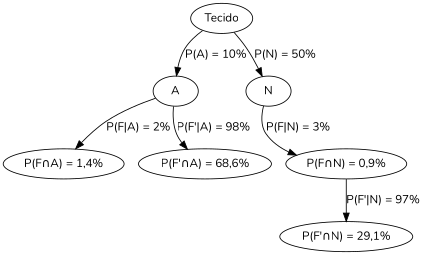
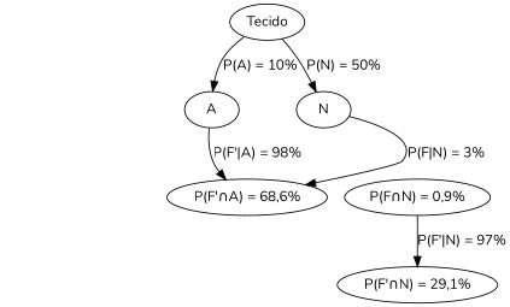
  digraph {
    fontname=Nunito
    ordering=out
    node [fontname=Nunito]
    edge [fontname=Nunito]
    n1 [label=Tecido]
    n2 [label=A]
    n3 [label=N]
-   n4 [label="P(F∩A) = 1,4%"]
    n5 [label="P(F'∩A) = 68,6%"]
    n6 [label="P(F∩N) = 0,9%"]
    n7 [label="P(F'∩N) = 29,1%"]
    n1 -> n2 [label="P(A) = 10%"]
    n1 -> n3 [label="P(N) = 50%"]
-   n2 -> n4 [label="P(F|A) = 2%"]
    n2 -> n5 [label="P(F'|A) = 98%"]
-   n3 -> n6 [label="P(F|N) = 3%"]
+   n3 -> n5 [label="P(F|N) = 3%"]
    n6 -> n7 [label="P(F'|N) = 97%"]
  }
